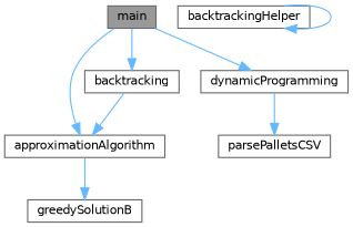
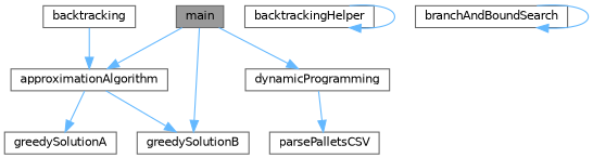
  digraph {
    rankdir=TB
    node [color=grey40 fillcolor=white fontname=Helvetica fontsize=10 shape=box style=filled]
    edge [color=steelblue1 fontname=Helvetica fontsize=10 labelfontname=Helvetica labelfontsize=10 style=solid]
    n1 [color=gray40 fillcolor=grey60 fontcolor=black height=0.2 label=main width=0.4]
    n2 [height=0.2 label=approximationAlgorithm width=0.4]
    n3 [height=0.2 label=backtracking width=0.4]
    n4 [height=0.2 label=dynamicProgramming width=0.4]
+   n5 [height=0.2 label=greedySolutionA width=0.4]
    n6 [height=0.2 label=greedySolutionB width=0.4]
    n7 [height=0.2 label=parsePalletsCSV width=0.4]
    n8 [height=0.2 label=backtrackingHelper width=0.4]
+   n9 [height=0.2 label=branchAndBoundSearch width=0.4]
    n1 -> n2
-   n1 -> n3
+   n1 -> n6
    n1 -> n4
+   n2 -> n5
    n2 -> n6
    n3 -> n2
    n4 -> n7
    n8 -> n8
+   n9 -> n9
  }
